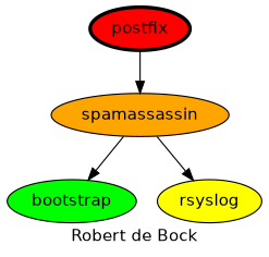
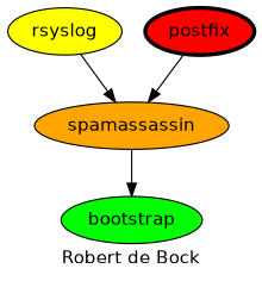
  digraph {
    fontname="DejaVu Sans"
    label="Robert de Bock"
    node [fontname="DejaVu Sans" style=filled]
    edge [fontname="DejaVu Sans"]
    bootstrap [fillcolor=green]
    rsyslog [fillcolor=yellow]
    spamassassin [fillcolor=orange]
    postfix [fillcolor=red penwidth=3]
    spamassassin -> bootstrap
-   spamassassin -> rsyslog
+   rsyslog -> spamassassin
    postfix -> spamassassin
  }
